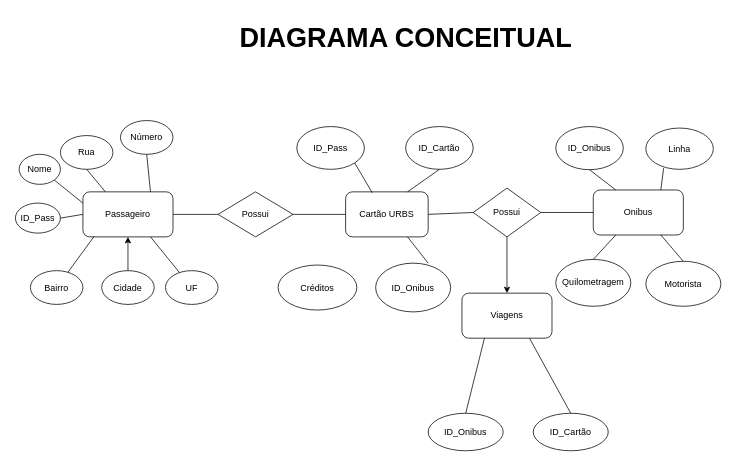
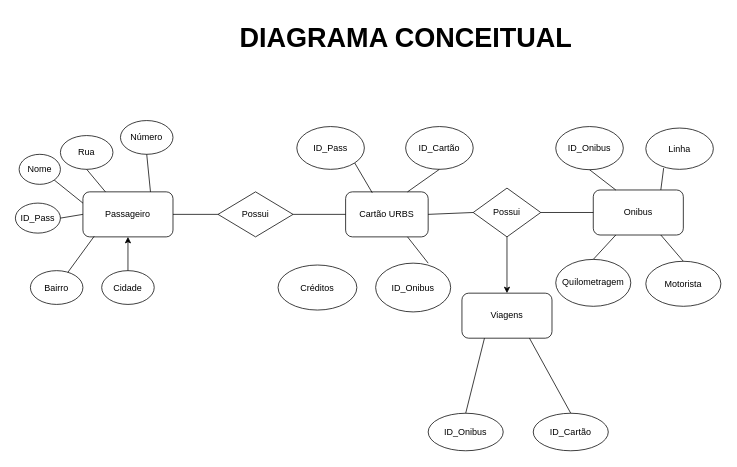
  <mxCell id="0" />
  <mxCell id="1" parent="0" />
  <mxCell id="2" value="Passageiro" style="rounded=1;whiteSpace=wrap;html=1;" vertex="1" parent="1"><mxGeometry x="110" y="255" width="120" height="60" as="geometry" /></mxCell>
  <mxCell id="3" value="Onibus" style="rounded=1;whiteSpace=wrap;html=1;" vertex="1" parent="1"><mxGeometry x="790" y="252.5" width="120" height="60" as="geometry" /></mxCell>
  <mxCell id="4" value="Cartão URBS" style="rounded=1;whiteSpace=wrap;html=1;" vertex="1" parent="1"><mxGeometry x="460" y="255" width="110" height="60" as="geometry" /></mxCell>
  <mxCell id="5" value="ID_Pass" style="ellipse;whiteSpace=wrap;html=1;" vertex="1" parent="1"><mxGeometry y="270" width="60" height="40" as="geometry" x="20" /></mxCell>
  <mxCell id="6" value="Nome" style="ellipse;whiteSpace=wrap;html=1;" vertex="1" parent="1"><mxGeometry x="25" y="205" width="55" height="40" as="geometry" /></mxCell>
  <mxCell id="7" value="Possui" style="rhombus;whiteSpace=wrap;html=1;" vertex="1" parent="1"><mxGeometry x="290" y="255" width="100" height="60" as="geometry" /></mxCell>
  <mxCell id="8" value="Rua" style="ellipse;whiteSpace=wrap;html=1;" vertex="1" parent="1"><mxGeometry x="80" y="180" width="70" height="45" as="geometry" /></mxCell>
  <mxCell id="9" value="Número" style="ellipse;whiteSpace=wrap;html=1;" vertex="1" parent="1"><mxGeometry x="160" y="160" width="70" height="45" as="geometry" /></mxCell>
  <mxCell id="10" value="Bairro" style="ellipse;whiteSpace=wrap;html=1;" vertex="1" parent="1"><mxGeometry x="40" y="360" width="70" height="45" as="geometry" /></mxCell>
  <mxCell id="11" value="Cidade" style="ellipse;whiteSpace=wrap;html=1;" vertex="1" parent="1"><mxGeometry x="135" y="360" width="70" height="45" as="geometry" /></mxCell>
- <mxCell id="12" value="UF" style="ellipse;whiteSpace=wrap;html=1;" vertex="1" parent="1"><mxGeometry x="220" y="360" width="70" height="45" as="geometry" /></mxCell>
  <mxCell id="13" value="" style="endArrow=none;html=1;rounded=0;entryX=0.5;entryY=1;entryDx=0;entryDy=0;exitX=0.75;exitY=0;exitDx=0;exitDy=0;" edge="1" parent="1" source="2" target="9"><mxGeometry width="50" height="50" relative="1" as="geometry"><mxPoint x="190" y="250" as="sourcePoint" /><mxPoint x="240" y="200" as="targetPoint" /></mxGeometry></mxCell>
  <mxCell id="14" value="" style="endArrow=none;html=1;rounded=0;entryX=0.125;entryY=0.987;entryDx=0;entryDy=0;entryPerimeter=0;" edge="1" parent="1" source="10" target="2"><mxGeometry width="50" height="50" relative="1" as="geometry"><mxPoint x="110" y="330" as="sourcePoint" /><mxPoint x="160" y="280" as="targetPoint" /></mxGeometry></mxCell>
- <mxCell id="15" value="" style="endArrow=none;html=1;rounded=0;exitX=0.75;exitY=1;exitDx=0;exitDy=0;" edge="1" parent="1" source="2" target="12"><mxGeometry width="50" height="50" relative="1" as="geometry"><mxPoint x="320" y="340" as="sourcePoint" /><mxPoint x="370" y="290" as="targetPoint" /></mxGeometry></mxCell>
  <mxCell id="16" value="" style="endArrow=classic;html=1;rounded=0;entryX=0.5;entryY=1;entryDx=0;entryDy=0;exitX=0.5;exitY=0;exitDx=0;exitDy=0;" edge="1" parent="1" source="11" target="2"><mxGeometry width="50" height="50" relative="1" as="geometry"><mxPoint x="320" y="340" as="sourcePoint" /><mxPoint x="370" y="290" as="targetPoint" /></mxGeometry></mxCell>
  <mxCell id="17" value="" style="endArrow=none;html=1;rounded=0;exitX=1;exitY=0.5;exitDx=0;exitDy=0;entryX=0;entryY=0.5;entryDx=0;entryDy=0;" edge="1" parent="1" source="5" target="2"><mxGeometry width="50" height="50" relative="1" as="geometry"><mxPoint x="320" y="340" as="sourcePoint" /><mxPoint x="370" y="290" as="targetPoint" /></mxGeometry></mxCell>
  <mxCell id="18" value="" style="endArrow=none;html=1;rounded=0;entryX=0.5;entryY=1;entryDx=0;entryDy=0;exitX=0.25;exitY=0;exitDx=0;exitDy=0;" edge="1" parent="1" source="2" target="8"><mxGeometry width="50" height="50" relative="1" as="geometry"><mxPoint x="320" y="340" as="sourcePoint" /><mxPoint x="370" y="290" as="targetPoint" /></mxGeometry></mxCell>
  <mxCell id="19" value="" style="endArrow=none;html=1;rounded=0;entryX=1;entryY=1;entryDx=0;entryDy=0;exitX=0;exitY=0.25;exitDx=0;exitDy=0;" edge="1" parent="1" source="2" target="6"><mxGeometry width="50" height="50" relative="1" as="geometry"><mxPoint x="320" y="340" as="sourcePoint" /><mxPoint x="370" y="290" as="targetPoint" /></mxGeometry></mxCell>
  <mxCell id="20" value="" style="endArrow=none;html=1;rounded=0;exitX=1;exitY=0.5;exitDx=0;exitDy=0;entryX=0;entryY=0.5;entryDx=0;entryDy=0;" edge="1" parent="1" source="2" target="7"><mxGeometry width="50" height="50" relative="1" as="geometry"><mxPoint x="320" y="340" as="sourcePoint" /><mxPoint x="370" y="290" as="targetPoint" /></mxGeometry></mxCell>
  <mxCell id="21" value="" style="endArrow=none;html=1;rounded=0;entryX=1;entryY=0.5;entryDx=0;entryDy=0;exitX=0;exitY=0.5;exitDx=0;exitDy=0;" edge="1" parent="1" source="4" target="7"><mxGeometry width="50" height="50" relative="1" as="geometry"><mxPoint x="320" y="340" as="sourcePoint" /><mxPoint x="370" y="290" as="targetPoint" /></mxGeometry></mxCell>
  <mxCell id="22" value="" style="edgeStyle=orthogonalEdgeStyle;rounded=0;orthogonalLoop=1;jettySize=auto;html=1;" edge="1" parent="1" source="23" target="41"><mxGeometry relative="1" as="geometry" /></mxCell>
  <mxCell id="23" value="Possui" style="rhombus;whiteSpace=wrap;html=1;" vertex="1" parent="1"><mxGeometry x="630" y="250" width="90" height="65" as="geometry" /></mxCell>
  <mxCell id="24" value="" style="endArrow=none;html=1;rounded=0;entryX=0;entryY=0.5;entryDx=0;entryDy=0;exitX=1;exitY=0.5;exitDx=0;exitDy=0;" edge="1" parent="1" source="4" target="23"><mxGeometry width="50" height="50" relative="1" as="geometry"><mxPoint x="570" y="340" as="sourcePoint" /><mxPoint x="620" y="290" as="targetPoint" /></mxGeometry></mxCell>
  <mxCell id="25" value="" style="endArrow=none;html=1;rounded=0;entryX=1;entryY=0.5;entryDx=0;entryDy=0;exitX=0;exitY=0.5;exitDx=0;exitDy=0;" edge="1" parent="1" source="3" target="23"><mxGeometry width="50" height="50" relative="1" as="geometry"><mxPoint x="570" y="340" as="sourcePoint" /><mxPoint x="620" y="290" as="targetPoint" /></mxGeometry></mxCell>
  <mxCell id="26" value="ID_Pass" style="ellipse;whiteSpace=wrap;html=1;" vertex="1" parent="1"><mxGeometry x="395" y="168" width="90" height="57" as="geometry" /></mxCell>
  <mxCell id="27" value="ID_Cartão" style="ellipse;whiteSpace=wrap;html=1;" vertex="1" parent="1"><mxGeometry x="540" y="168" width="90" height="57" as="geometry" /></mxCell>
  <mxCell id="28" value="Créditos" style="ellipse;whiteSpace=wrap;html=1;" vertex="1" parent="1"><mxGeometry x="370" y="352.5" width="105" height="60" as="geometry" /></mxCell>
  <mxCell id="29" value="ID_Onibus" style="ellipse;whiteSpace=wrap;html=1;" vertex="1" parent="1"><mxGeometry x="500" y="350" width="100" height="65" as="geometry" /></mxCell>
  <mxCell id="30" value="ID_Onibus" style="ellipse;whiteSpace=wrap;html=1;" vertex="1" parent="1"><mxGeometry x="740" y="168" width="90" height="57.5" as="geometry" /></mxCell>
  <mxCell id="31" value="Linha" style="ellipse;whiteSpace=wrap;html=1;" vertex="1" parent="1"><mxGeometry x="860" y="170" width="90" height="55" as="geometry" /></mxCell>
  <mxCell id="32" value="Quilometragem" style="ellipse;whiteSpace=wrap;html=1;" vertex="1" parent="1"><mxGeometry x="740" y="345" width="100" height="62.5" as="geometry" /></mxCell>
  <mxCell id="33" value="Motorista" style="ellipse;whiteSpace=wrap;html=1;" vertex="1" parent="1"><mxGeometry x="860" y="347.5" width="100" height="60" as="geometry" /></mxCell>
  <mxCell id="34" value="" style="endArrow=none;html=1;rounded=0;entryX=0.75;entryY=1;entryDx=0;entryDy=0;" edge="1" parent="1" target="4"><mxGeometry width="50" height="50" relative="1" as="geometry"><mxPoint x="570" y="350" as="sourcePoint" /><mxPoint x="640" y="320" as="targetPoint" /></mxGeometry></mxCell>
  <mxCell id="35" value="" style="endArrow=none;html=1;rounded=0;entryX=1;entryY=1;entryDx=0;entryDy=0;exitX=0.323;exitY=0.022;exitDx=0;exitDy=0;exitPerimeter=0;" edge="1" parent="1" source="4" target="26"><mxGeometry width="50" height="50" relative="1" as="geometry"><mxPoint x="500" y="250" as="sourcePoint" /><mxPoint x="640" y="320" as="targetPoint" /></mxGeometry></mxCell>
  <mxCell id="36" value="" style="endArrow=none;html=1;rounded=0;entryX=0.25;entryY=1;entryDx=0;entryDy=0;exitX=0.5;exitY=0;exitDx=0;exitDy=0;" edge="1" parent="1" source="32" target="3"><mxGeometry width="50" height="50" relative="1" as="geometry"><mxPoint x="590" y="370" as="sourcePoint" /><mxPoint x="640" y="320" as="targetPoint" /></mxGeometry></mxCell>
  <mxCell id="37" value="" style="endArrow=none;html=1;rounded=0;entryX=0.264;entryY=0.97;entryDx=0;entryDy=0;entryPerimeter=0;exitX=0.75;exitY=0;exitDx=0;exitDy=0;" edge="1" parent="1" source="3" target="31"><mxGeometry width="50" height="50" relative="1" as="geometry"><mxPoint x="590" y="370" as="sourcePoint" /><mxPoint x="640" y="320" as="targetPoint" /></mxGeometry></mxCell>
  <mxCell id="38" value="" style="endArrow=none;html=1;rounded=0;entryX=0.5;entryY=1;entryDx=0;entryDy=0;exitX=0.75;exitY=0;exitDx=0;exitDy=0;" edge="1" parent="1" source="4" target="27"><mxGeometry width="50" height="50" relative="1" as="geometry"><mxPoint x="590" y="370" as="sourcePoint" /><mxPoint x="640" y="320" as="targetPoint" /></mxGeometry></mxCell>
  <mxCell id="39" value="" style="endArrow=none;html=1;rounded=0;entryX=0.5;entryY=1;entryDx=0;entryDy=0;exitX=0.25;exitY=0;exitDx=0;exitDy=0;" edge="1" parent="1" source="3" target="30"><mxGeometry width="50" height="50" relative="1" as="geometry"><mxPoint x="590" y="370" as="sourcePoint" /><mxPoint x="640" y="320" as="targetPoint" /></mxGeometry></mxCell>
  <mxCell id="40" value="" style="endArrow=none;html=1;rounded=0;entryX=0.75;entryY=1;entryDx=0;entryDy=0;exitX=0.5;exitY=0;exitDx=0;exitDy=0;" edge="1" parent="1" source="33" target="3"><mxGeometry width="50" height="50" relative="1" as="geometry"><mxPoint x="590" y="370" as="sourcePoint" /><mxPoint x="640" y="320" as="targetPoint" /></mxGeometry></mxCell>
  <mxCell id="41" value="Viagens" style="rounded=1;whiteSpace=wrap;html=1;" vertex="1" parent="1"><mxGeometry x="615" y="390" width="120" height="60" as="geometry" /></mxCell>
  <mxCell id="42" value="ID_Cartão" style="ellipse;whiteSpace=wrap;html=1;" vertex="1" parent="1"><mxGeometry x="710" y="550" width="100" height="50" as="geometry" /></mxCell>
  <mxCell id="43" value="ID_Onibus" style="ellipse;whiteSpace=wrap;html=1;" vertex="1" parent="1"><mxGeometry x="570" y="550" width="100" height="50" as="geometry" /></mxCell>
  <mxCell id="44" value="" style="endArrow=none;html=1;rounded=0;entryX=0.5;entryY=0;entryDx=0;entryDy=0;exitX=0.75;exitY=1;exitDx=0;exitDy=0;" edge="1" parent="1" source="41" target="42"><mxGeometry width="50" height="50" relative="1" as="geometry"><mxPoint x="500" y="490" as="sourcePoint" /><mxPoint x="550" y="440" as="targetPoint" /></mxGeometry></mxCell>
  <mxCell id="45" value="" style="endArrow=none;html=1;rounded=0;exitX=0.25;exitY=1;exitDx=0;exitDy=0;entryX=0.5;entryY=0;entryDx=0;entryDy=0;" edge="1" parent="1" source="41" target="43"><mxGeometry width="50" height="50" relative="1" as="geometry"><mxPoint x="500" y="490" as="sourcePoint" /><mxPoint x="550" y="440" as="targetPoint" /></mxGeometry></mxCell>
  <mxCell id="46" value="&lt;font style=&quot;font-size: 36px;&quot;&gt;&lt;b&gt;DIAGRAMA CONCEITUAL&lt;/b&gt;&lt;/font&gt;" style="text;html=1;align=center;verticalAlign=middle;resizable=0;points=[];autosize=1;strokeColor=none;fillColor=none;" vertex="1" parent="1"><mxGeometry x="305" y="20" width="470" height="60" as="geometry" /></mxCell>
